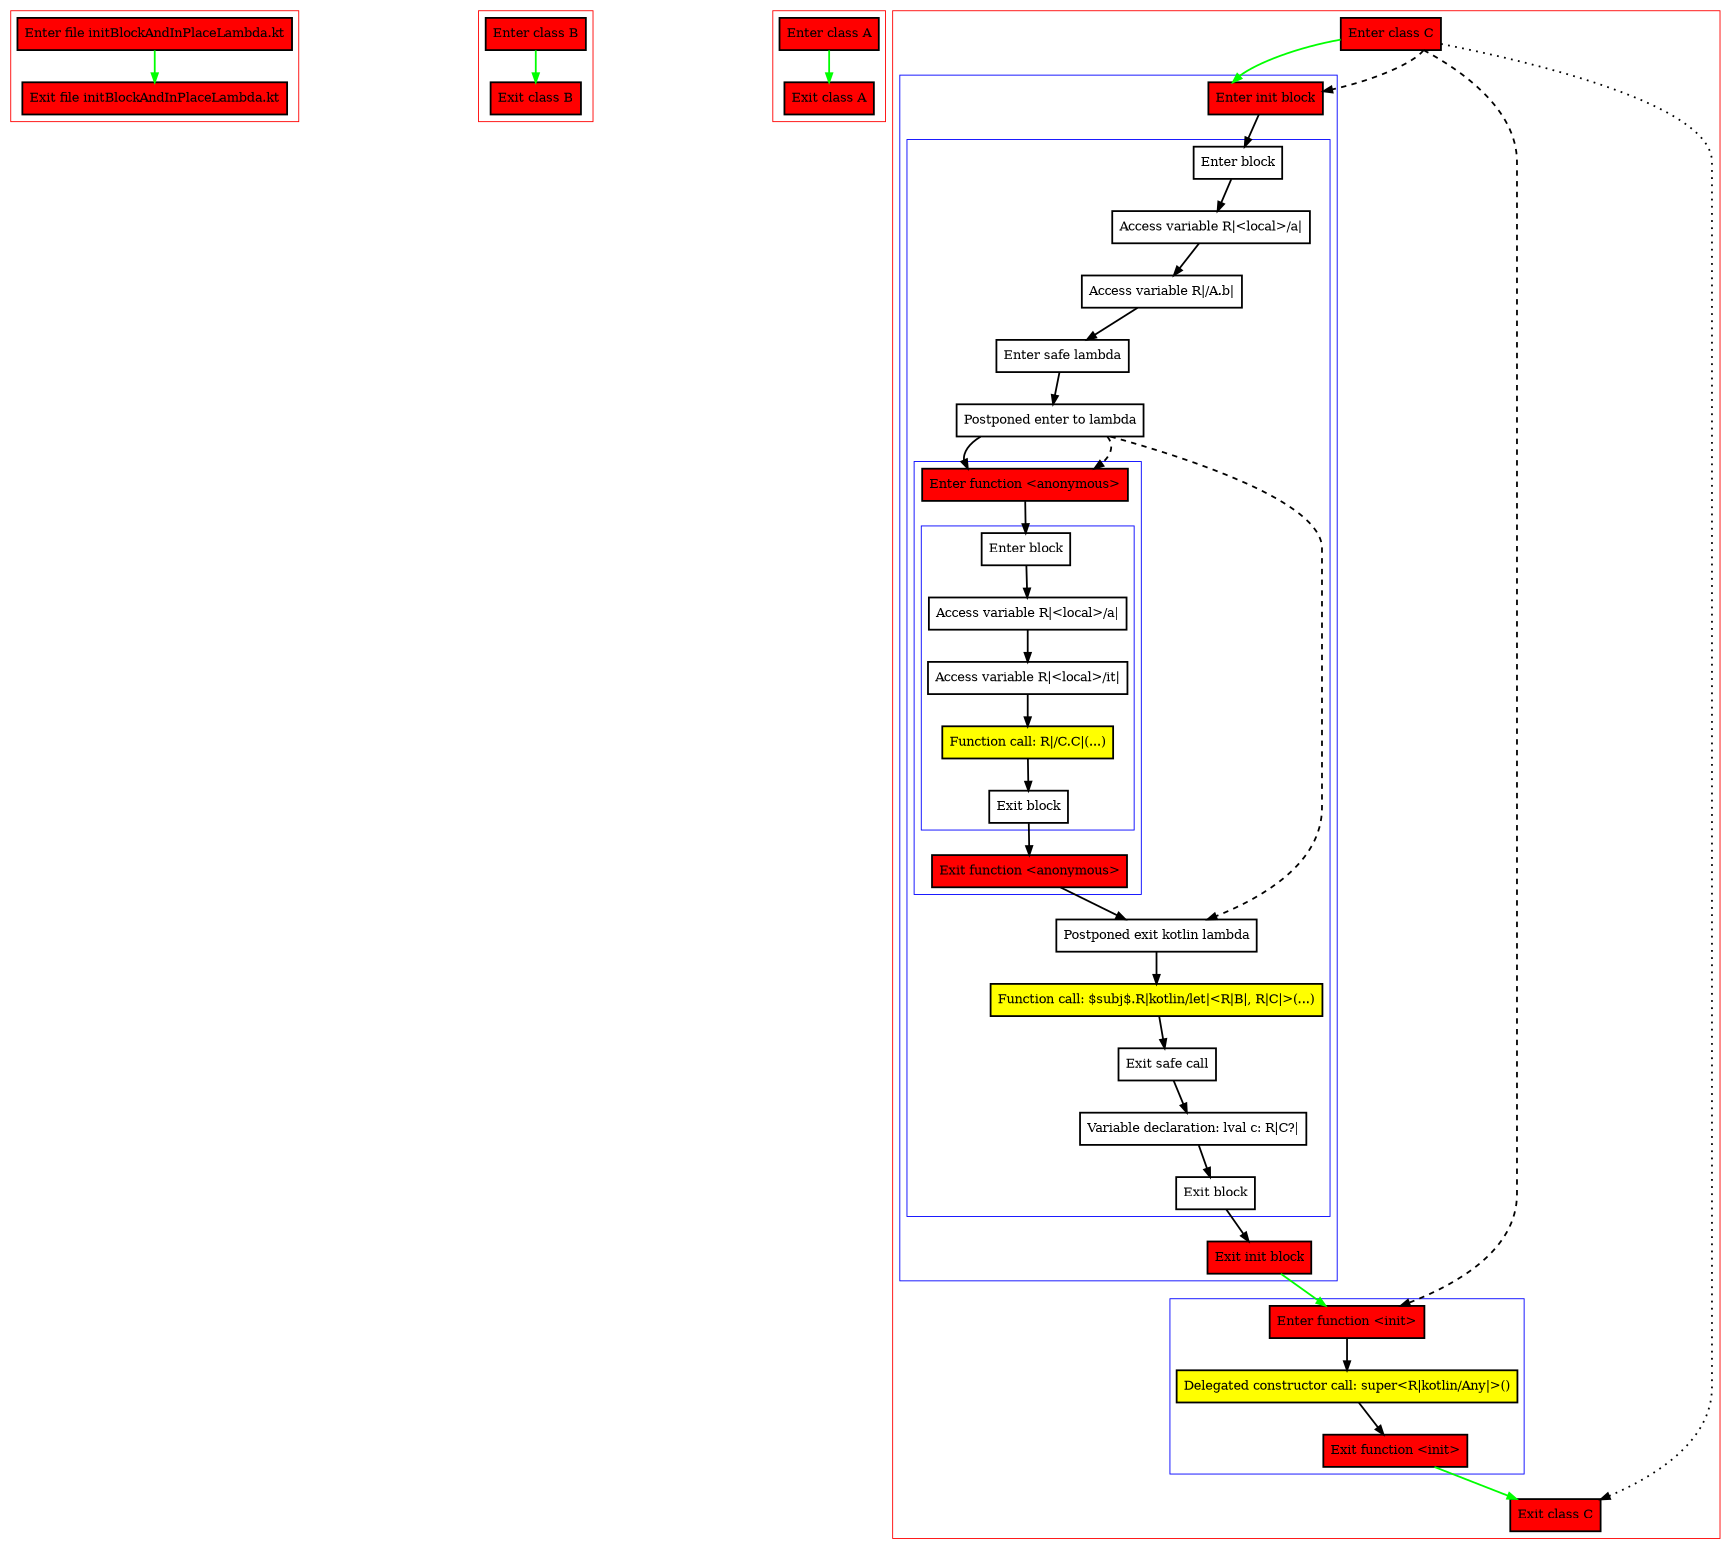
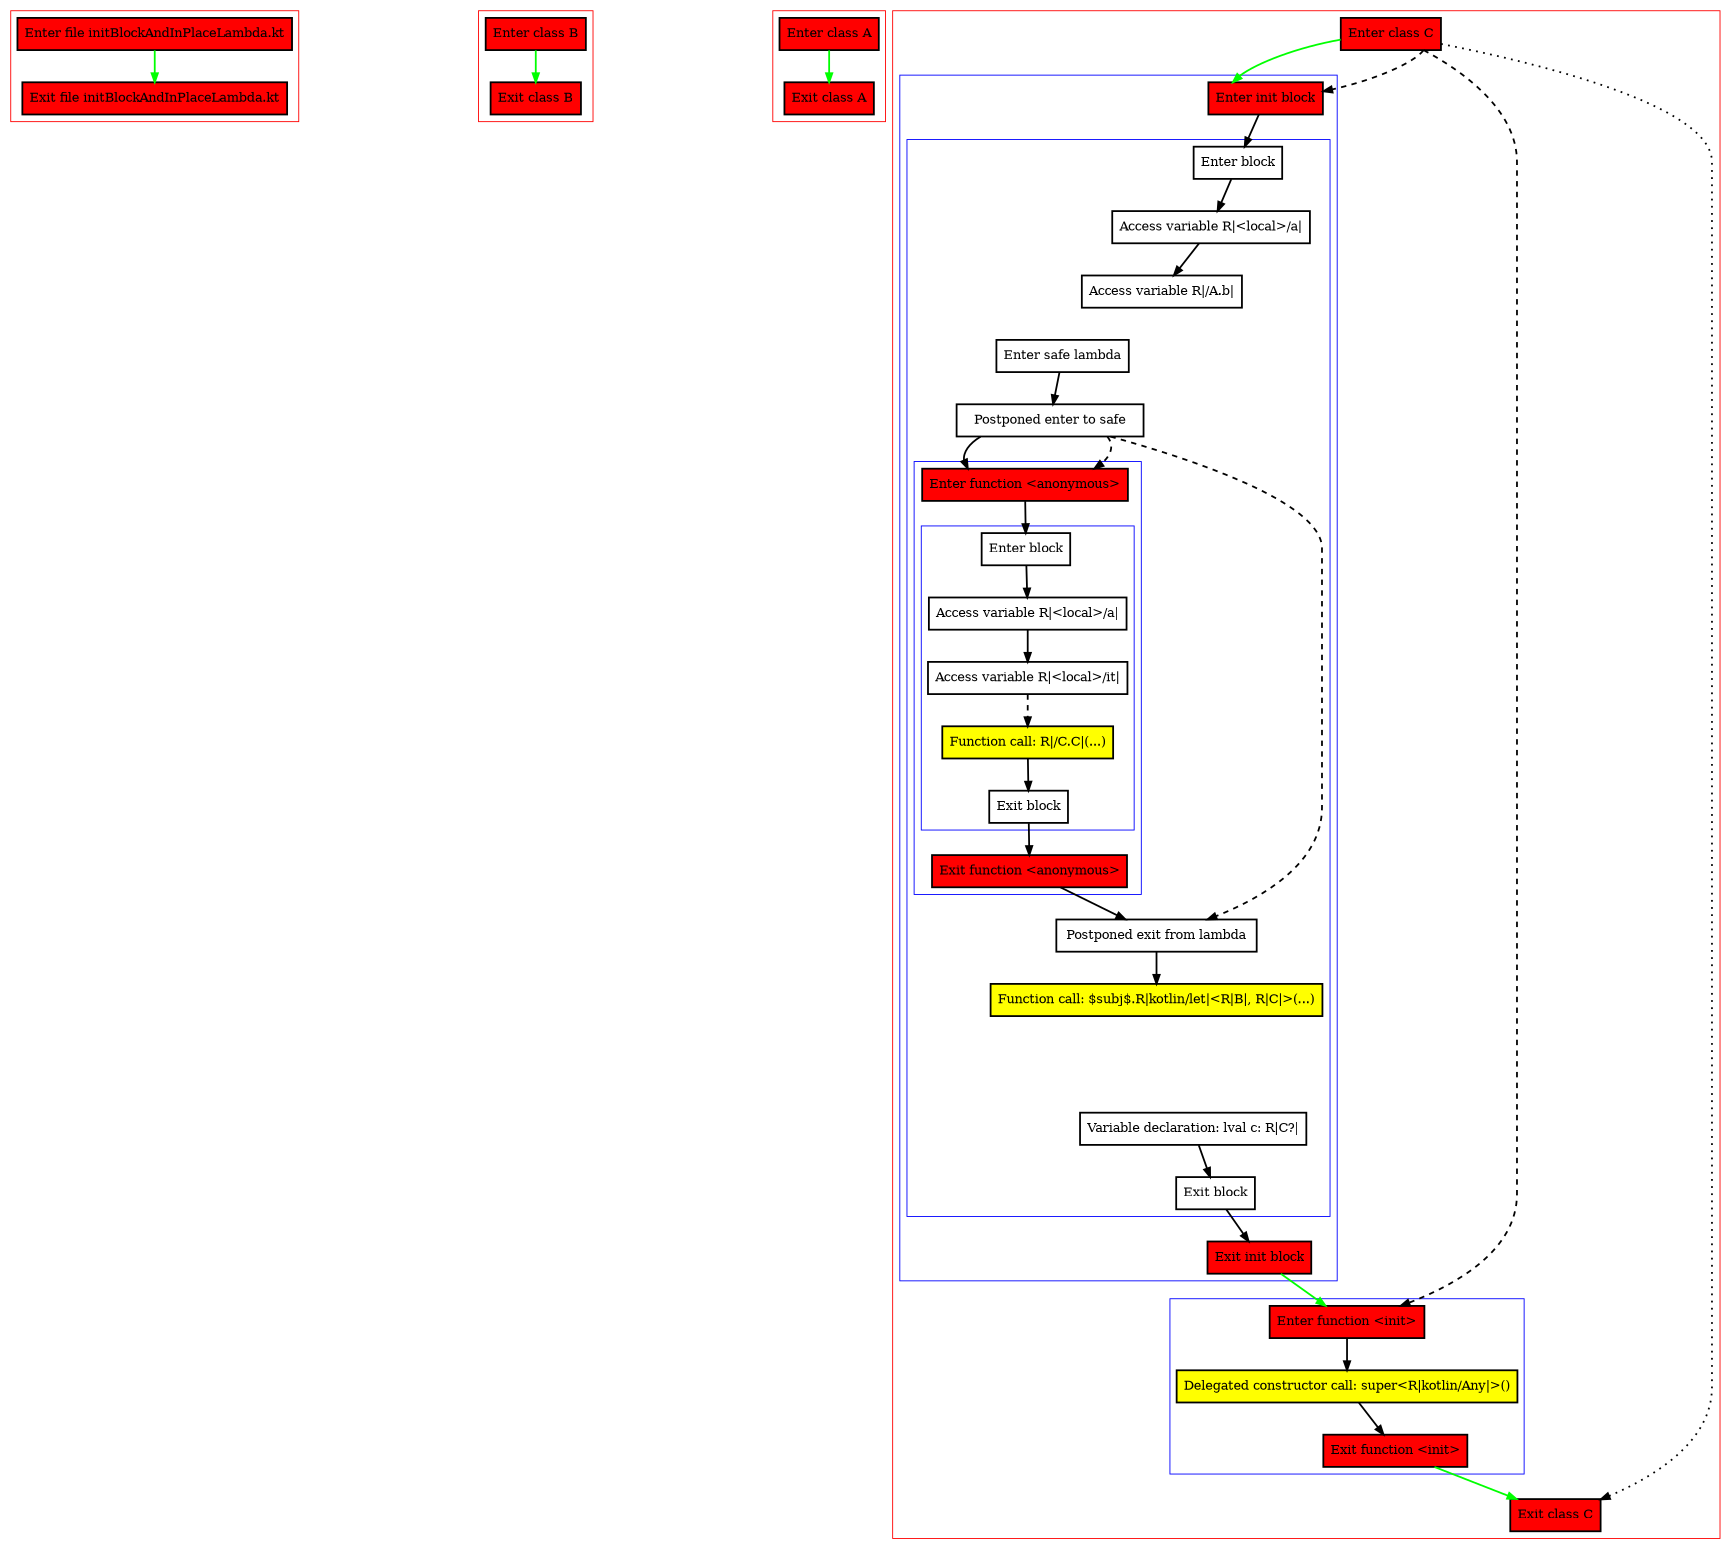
  digraph {
    nodesep=3
    node [fillcolor=red penwidth=2 shape=box style=filled]
    edge [penwidth=2]
    n1 [label="Enter file initBlockAndInPlaceLambda.kt"]
    n2 [label="Exit file initBlockAndInPlaceLambda.kt"]
    n3 [label="Enter class B"]
    n4 [label="Exit class B"]
    n5 [label="Enter class A"]
    n6 [label="Exit class A"]
    n7 [label="Enter block" fillcolor="" style=""]
    n8 [label="Access variable R|<local>/a|" fillcolor="" style=""]
    n9 [label="Access variable R|<local>/it|" fillcolor="" style=""]
    n10 [fillcolor=yellow label="Function call: R|/C.C|(...)"]
    n11 [label="Exit block" fillcolor="" style=""]
    n12 [label="Enter function <anonymous>"]
    n13 [label="Exit function <anonymous>"]
    n14 [label="Enter block" fillcolor="" style=""]
    n15 [label="Access variable R|<local>/a|" fillcolor="" style=""]
    n16 [label="Access variable R|/A.b|" fillcolor="" style=""]
    n17 [label="Enter safe lambda" fillcolor="" style=""]
-   n18 [label="Postponed enter to lambda" fillcolor="" style=""]
-   n19 [label="Postponed exit kotlin lambda" fillcolor="" style=""]
+   n18 [label="Postponed enter to safe" fillcolor="" style=""]
+   n19 [label="Postponed exit from lambda" fillcolor="" style=""]
    n20 [fillcolor=yellow label="Function call: $subj$.R|kotlin/let|<R|B|, R|C|>(...)"]
-   n21 [label="Exit safe call" fillcolor="" style=""]
    n22 [label="Variable declaration: lval c: R|C?|" fillcolor="" style=""]
    n23 [label="Exit block" fillcolor="" style=""]
    n24 [label="Enter init block"]
    n25 [label="Exit init block"]
    n26 [label="Enter function <init>"]
    n27 [fillcolor=yellow label="Delegated constructor call: super<R|kotlin/Any|>()"]
    n28 [label="Exit function <init>"]
    n29 [label="Enter class C"]
    n30 [label="Exit class C"]
    subgraph cluster_1 {
      color=red
      n1
      n2
    }
    subgraph cluster_2 {
      color=red
      n3
      n4
    }
    subgraph cluster_3 {
      color=red
      n5
      n6
    }
    subgraph cluster_4 {
      color=red
      n29
      n30
      subgraph cluster_5 {
        color=blue
        n24
        n25
        subgraph cluster_6 {
          color=blue
          n14
          n15
          n16
          n17
          n18
          n19
          n20
-         n21
          n22
          n23
          subgraph cluster_7 {
            color=blue
            n12
            n13
            subgraph cluster_8 {
              color=blue
              n7
              n8
              n9
              n10
              n11
            }
          }
        }
      }
      subgraph cluster_9 {
        color=blue
        n26
        n27
        n28
      }
    }
    n1 -> n2 [color=green]
    n3 -> n4 [color=green]
    n5 -> n6 [color=green]
    n7 -> n8
    n8 -> n9
-   n9 -> n10
+   n9 -> n10 [style=dashed]
    n10 -> n11
    n11 -> n13
    n12 -> n7
    n13 -> n19
    n14 -> n15
    n15 -> n16
-   n16 -> n17
    n17 -> n18
    n18 -> n12
    n18 -> n12 [style=dashed]
    n18 -> n19 [style=dashed]
    n19 -> n20
-   n20 -> n21
-   n21 -> n22
    n22 -> n23
    n23 -> n25
    n24 -> n14
    n25 -> n26 [color=green]
    n26 -> n27
    n27 -> n28
    n28 -> n30 [color=green]
    n29 -> n24 [color=green]
    n29 -> n24 [style=dashed]
    n29 -> n26 [style=dashed]
    n29 -> n30 [style=dotted]
  }
